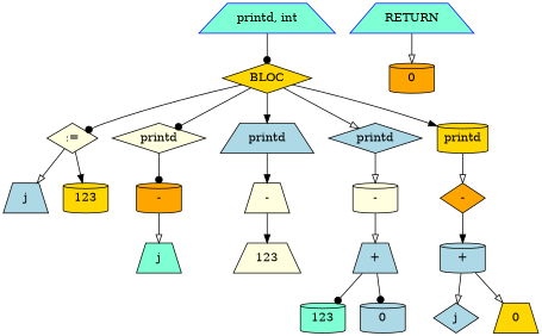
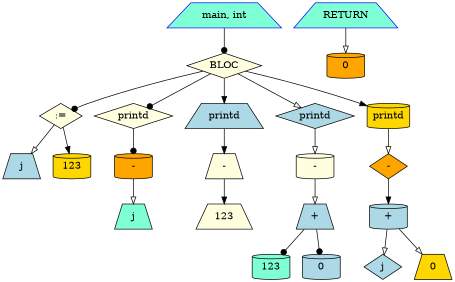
  digraph {
    node [fillcolor=lightblue shape=trapezium style=filled]
    edge [arrowhead=onormal]
-   n1 [color=blue fillcolor=aquamarine label="printd, int"]
-   n2 [fillcolor=gold label=BLOC shape=diamond]
+   n1 [color=blue fillcolor=aquamarine label="main, int"]
+   n2 [fillcolor=lightyellow label=BLOC shape=diamond]
    n3 [fillcolor=lightyellow label=":=" shape=diamond]
    n4 [fillcolor=lightyellow label=printd shape=diamond]
    n5 [label=printd]
    n6 [label=printd shape=diamond]
    n7 [fillcolor=gold label=printd shape=cylinder]
    n8 [label=j]
    n9 [fillcolor=gold label=123 shape=cylinder]
    n10 [fillcolor=orange label="-" shape=cylinder]
    n11 [fillcolor=lightyellow label="-"]
    n12 [fillcolor=lightyellow label="-" shape=cylinder]
    n13 [fillcolor=orange label="-" shape=diamond]
    n14 [color=blue fillcolor=aquamarine label=RETURN]
    n15 [fillcolor=orange label=0 shape=cylinder]
    n16 [fillcolor=aquamarine label=j]
    n17 [fillcolor=lightyellow label=123]
    n18 [label="+"]
    n19 [fillcolor=aquamarine label=123 shape=cylinder]
    n20 [label=0 shape=cylinder]
    n21 [label="+" shape=cylinder]
    n22 [label=j shape=diamond]
    n23 [fillcolor=gold label=0]
    n1 -> n2 [arrowhead=dot]
    n2 -> n3 [arrowhead=dot]
    n2 -> n4 [arrowhead=dot]
    n2 -> n5 [arrowhead=normal]
    n2 -> n6
    n2 -> n7 [arrowhead=normal]
    n3 -> n8
    n3 -> n9 [arrowhead=normal]
    n4 -> n10 [arrowhead=dot]
    n5 -> n11 [arrowhead=normal]
    n6 -> n12
    n7 -> n13
    n10 -> n16
    n11 -> n17 [arrowhead=normal]
    n12 -> n18
    n13 -> n21 [arrowhead=normal]
    n14 -> n15
    n18 -> n19 [arrowhead=dot]
    n18 -> n20 [arrowhead=dot]
    n21 -> n22
    n21 -> n23
  }
